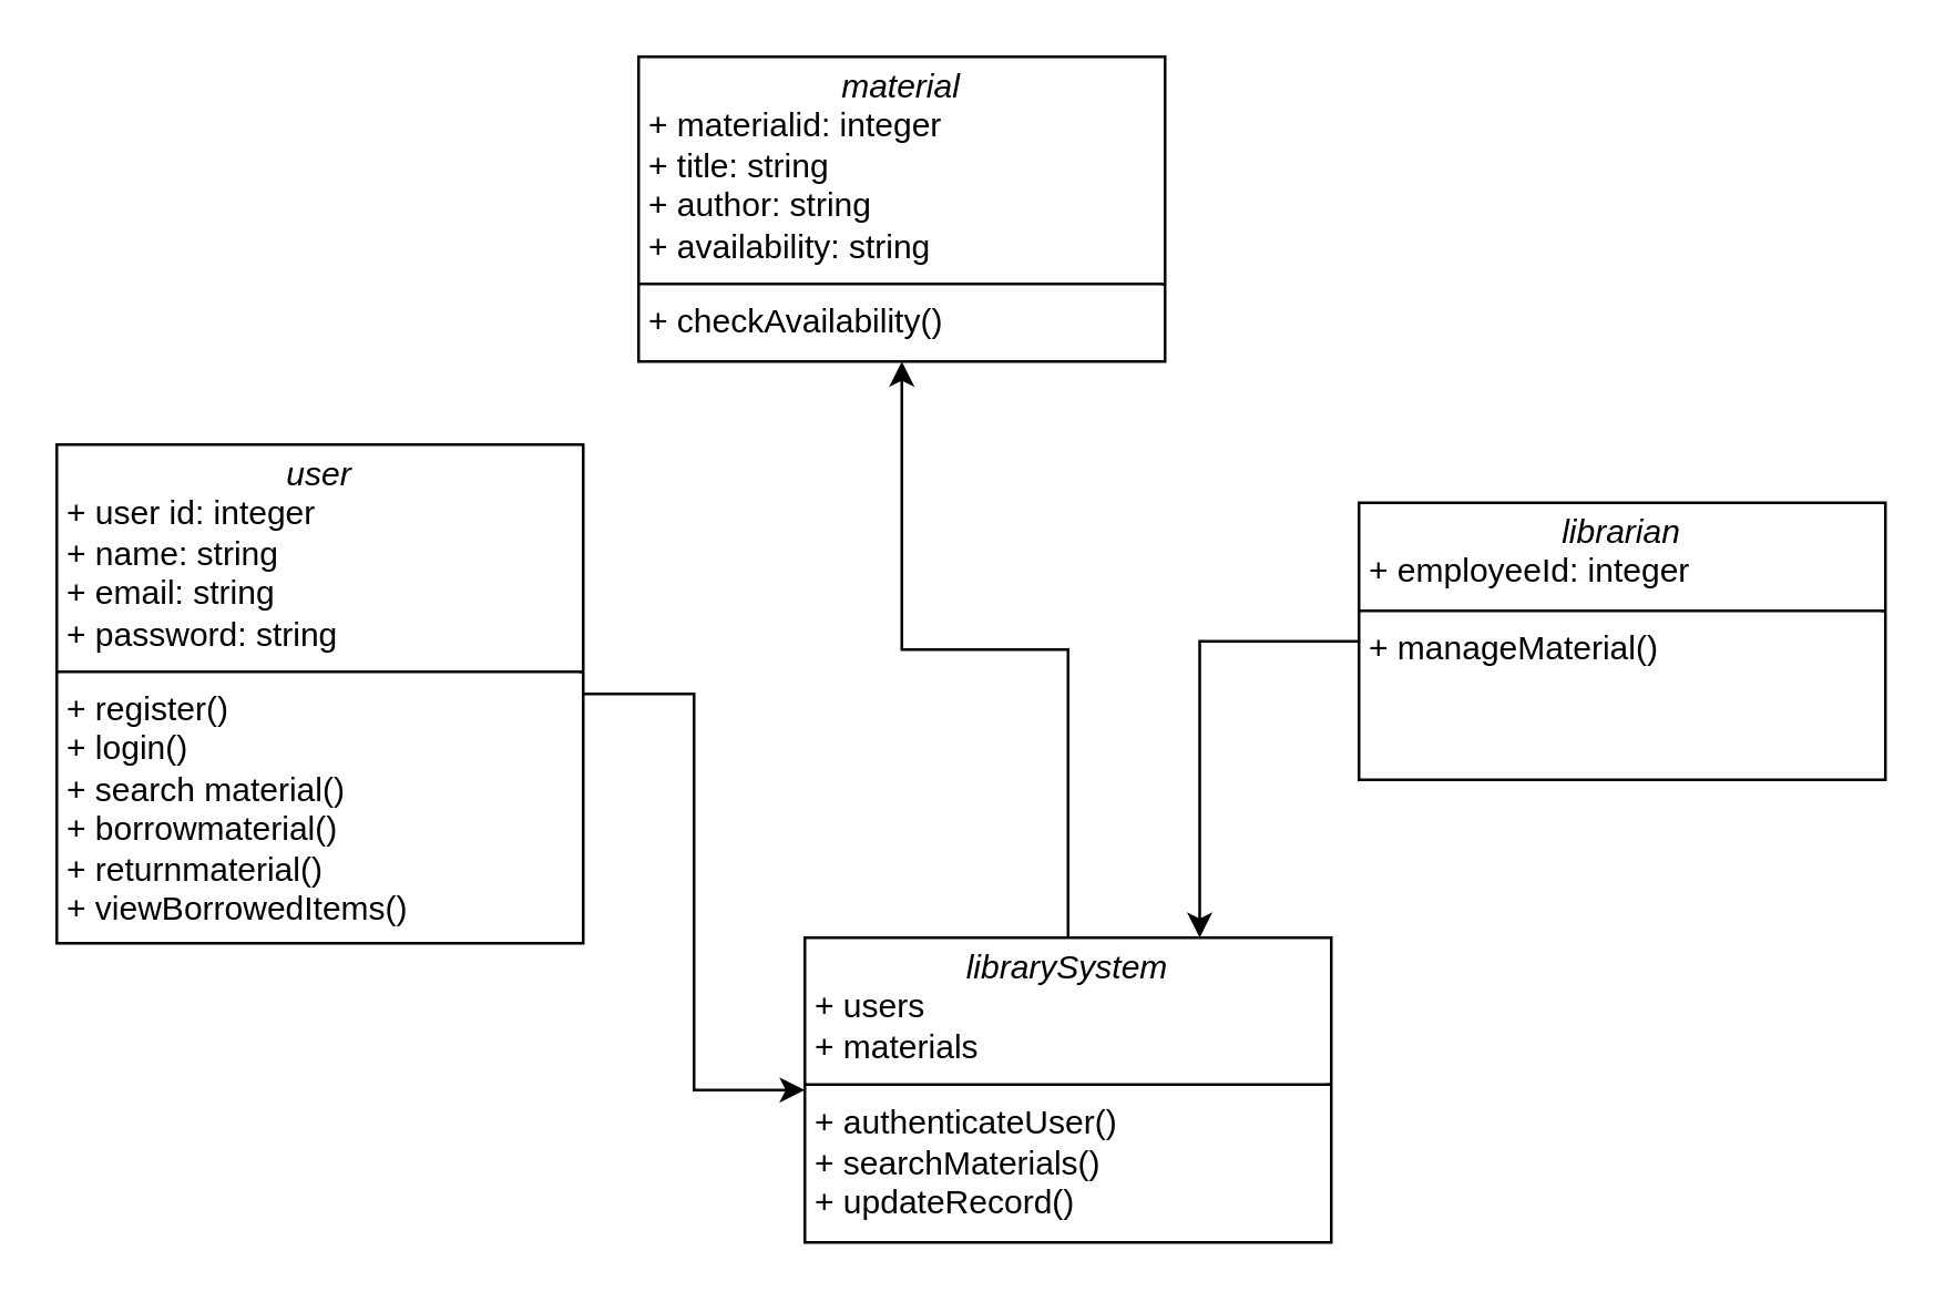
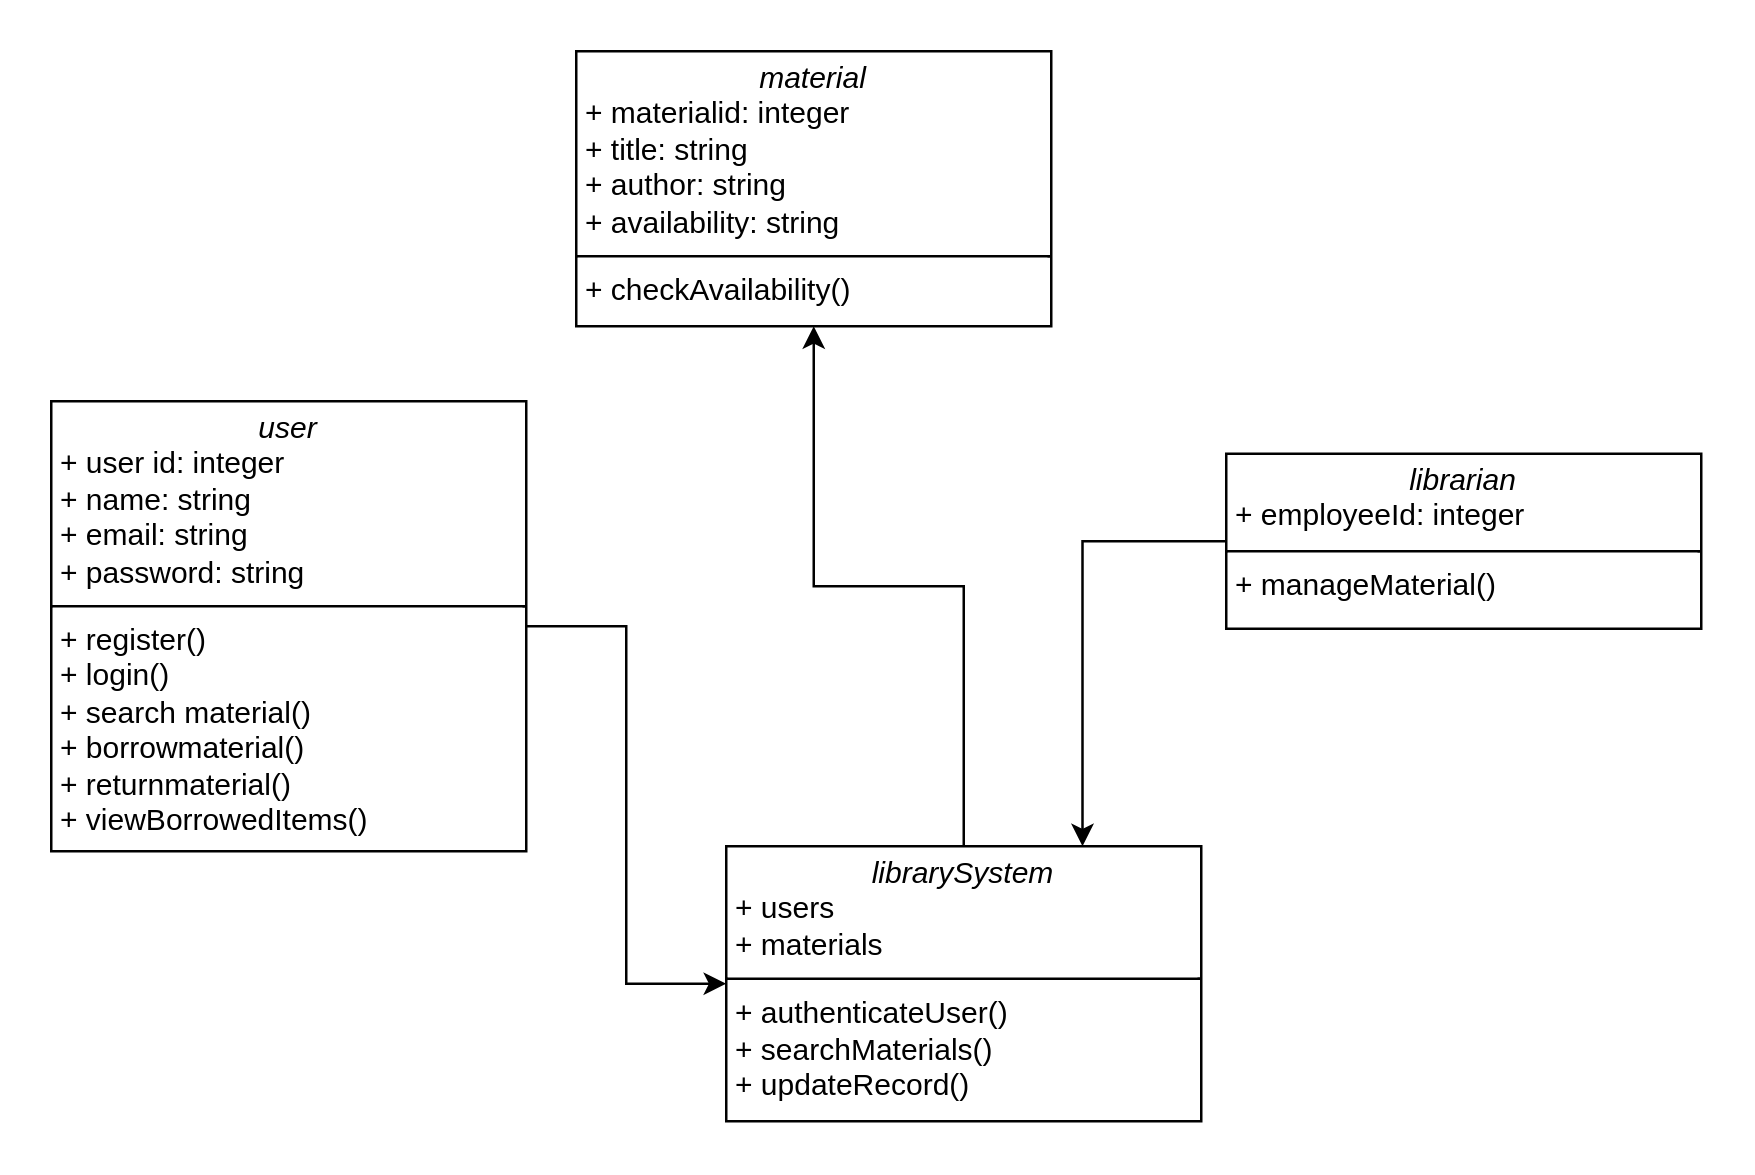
  <mxCell id="0" />
  <mxCell id="1" parent="0" />
  <mxCell id="2" style="edgeStyle=orthogonalEdgeStyle;rounded=0;orthogonalLoop=1;jettySize=auto;html=1;" edge="1" parent="1" source="3" target="8"><mxGeometry relative="1" as="geometry" /></mxCell>
  <mxCell id="3" value="&lt;p style=&quot;margin:0px;margin-top:4px;text-align:center;&quot;&gt;&lt;i&gt;user&lt;/i&gt;&lt;/p&gt;&lt;p style=&quot;margin:0px;margin-left:4px;&quot;&gt;+ user id: integer&lt;br&gt;+ name: string&lt;/p&gt;&lt;p style=&quot;margin:0px;margin-left:4px;&quot;&gt;+ email: string&lt;/p&gt;&lt;p style=&quot;margin:0px;margin-left:4px;&quot;&gt;+ password: string&lt;/p&gt;&lt;hr size=&quot;1&quot; style=&quot;border-style:solid;&quot;&gt;&lt;p style=&quot;margin:0px;margin-left:4px;&quot;&gt;+ register()&lt;br&gt;+ login()&lt;/p&gt;&lt;p style=&quot;margin:0px;margin-left:4px;&quot;&gt;+ search material()&lt;/p&gt;&lt;p style=&quot;margin:0px;margin-left:4px;&quot;&gt;+ borrowmaterial()&lt;/p&gt;&lt;p style=&quot;margin:0px;margin-left:4px;&quot;&gt;+ returnmaterial()&lt;/p&gt;&lt;p style=&quot;margin:0px;margin-left:4px;&quot;&gt;+ viewBorrowedItems()&lt;/p&gt;&lt;p style=&quot;margin:0px;margin-left:4px;&quot;&gt;&lt;br&gt;&lt;/p&gt;" style="verticalAlign=top;align=left;overflow=fill;html=1;whiteSpace=wrap;" vertex="1" parent="1"><mxGeometry x="20" y="160" width="190" height="180" as="geometry" /></mxCell>
  <mxCell id="4" style="edgeStyle=orthogonalEdgeStyle;rounded=0;orthogonalLoop=1;jettySize=auto;html=1;entryX=0.75;entryY=0;entryDx=0;entryDy=0;" edge="1" parent="1" source="5" target="8"><mxGeometry relative="1" as="geometry" /></mxCell>
- <mxCell id="5" value="&lt;p style=&quot;margin:0px;margin-top:4px;text-align:center;&quot;&gt;&lt;i&gt;librarian&lt;/i&gt;&lt;/p&gt;&lt;p style=&quot;margin:0px;margin-left:4px;&quot;&gt;+ employeeId: integer&lt;br&gt;&lt;/p&gt;&lt;hr size=&quot;1&quot; style=&quot;border-style:solid;&quot;&gt;&lt;p style=&quot;margin:0px;margin-left:4px;&quot;&gt;&lt;span style=&quot;background-color: initial;&quot;&gt;+ manageMaterial()&lt;/span&gt;&lt;/p&gt;&lt;p style=&quot;margin:0px;margin-left:4px;&quot;&gt;&lt;br&gt;&lt;/p&gt;" style="verticalAlign=top;align=left;overflow=fill;html=1;whiteSpace=wrap;" vertex="1" parent="1"><mxGeometry x="490" y="181" width="190" height="100" as="geometry" /></mxCell>
+ <mxCell id="5" value="&lt;p style=&quot;margin:0px;margin-top:4px;text-align:center;&quot;&gt;&lt;i&gt;librarian&lt;/i&gt;&lt;/p&gt;&lt;p style=&quot;margin:0px;margin-left:4px;&quot;&gt;+ employeeId: integer&lt;br&gt;&lt;/p&gt;&lt;hr size=&quot;1&quot; style=&quot;border-style:solid;&quot;&gt;&lt;p style=&quot;margin:0px;margin-left:4px;&quot;&gt;&lt;span style=&quot;background-color: initial;&quot;&gt;+ manageMaterial()&lt;/span&gt;&lt;/p&gt;&lt;p style=&quot;margin:0px;margin-left:4px;&quot;&gt;&lt;br&gt;&lt;/p&gt;" style="verticalAlign=top;align=left;overflow=fill;html=1;whiteSpace=wrap;" vertex="1" parent="1"><mxGeometry x="490" y="181" width="190" height="70" as="geometry" /></mxCell>
  <mxCell id="6" value="&lt;p style=&quot;margin:0px;margin-top:4px;text-align:center;&quot;&gt;&lt;i&gt;material&lt;/i&gt;&lt;/p&gt;&lt;p style=&quot;margin:0px;margin-left:4px;&quot;&gt;+ materialid: integer&lt;br&gt;+ title: string&lt;/p&gt;&lt;p style=&quot;margin:0px;margin-left:4px;&quot;&gt;+ author: string&lt;/p&gt;&lt;p style=&quot;margin:0px;margin-left:4px;&quot;&gt;+ availability: string&lt;/p&gt;&lt;hr size=&quot;1&quot; style=&quot;border-style:solid;&quot;&gt;&lt;p style=&quot;margin:0px;margin-left:4px;&quot;&gt;+ checkAvailability()&lt;/p&gt;&lt;p style=&quot;margin:0px;margin-left:4px;&quot;&gt;&lt;br&gt;&lt;/p&gt;" style="verticalAlign=top;align=left;overflow=fill;html=1;whiteSpace=wrap;" vertex="1" parent="1"><mxGeometry x="230" y="20" width="190" height="110" as="geometry" /></mxCell>
  <mxCell id="7" style="edgeStyle=orthogonalEdgeStyle;rounded=0;orthogonalLoop=1;jettySize=auto;html=1;" edge="1" parent="1" source="8" target="6"><mxGeometry relative="1" as="geometry" /></mxCell>
  <mxCell id="8" value="&lt;p style=&quot;margin:0px;margin-top:4px;text-align:center;&quot;&gt;&lt;i&gt;librarySystem&lt;/i&gt;&lt;/p&gt;&lt;p style=&quot;margin:0px;margin-left:4px;&quot;&gt;+ users&lt;br&gt;+ materials&lt;/p&gt;&lt;hr size=&quot;1&quot; style=&quot;border-style:solid;&quot;&gt;&lt;p style=&quot;margin:0px;margin-left:4px;&quot;&gt;+ authenticateUser()&lt;/p&gt;&lt;p style=&quot;margin:0px;margin-left:4px;&quot;&gt;+ searchMaterials()&lt;/p&gt;&lt;p style=&quot;margin:0px;margin-left:4px;&quot;&gt;+ updateRecord()&lt;/p&gt;&lt;p style=&quot;margin:0px;margin-left:4px;&quot;&gt;&lt;br&gt;&lt;/p&gt;" style="verticalAlign=top;align=left;overflow=fill;html=1;whiteSpace=wrap;" vertex="1" parent="1"><mxGeometry x="290" y="338" width="190" height="110" as="geometry" /></mxCell>
